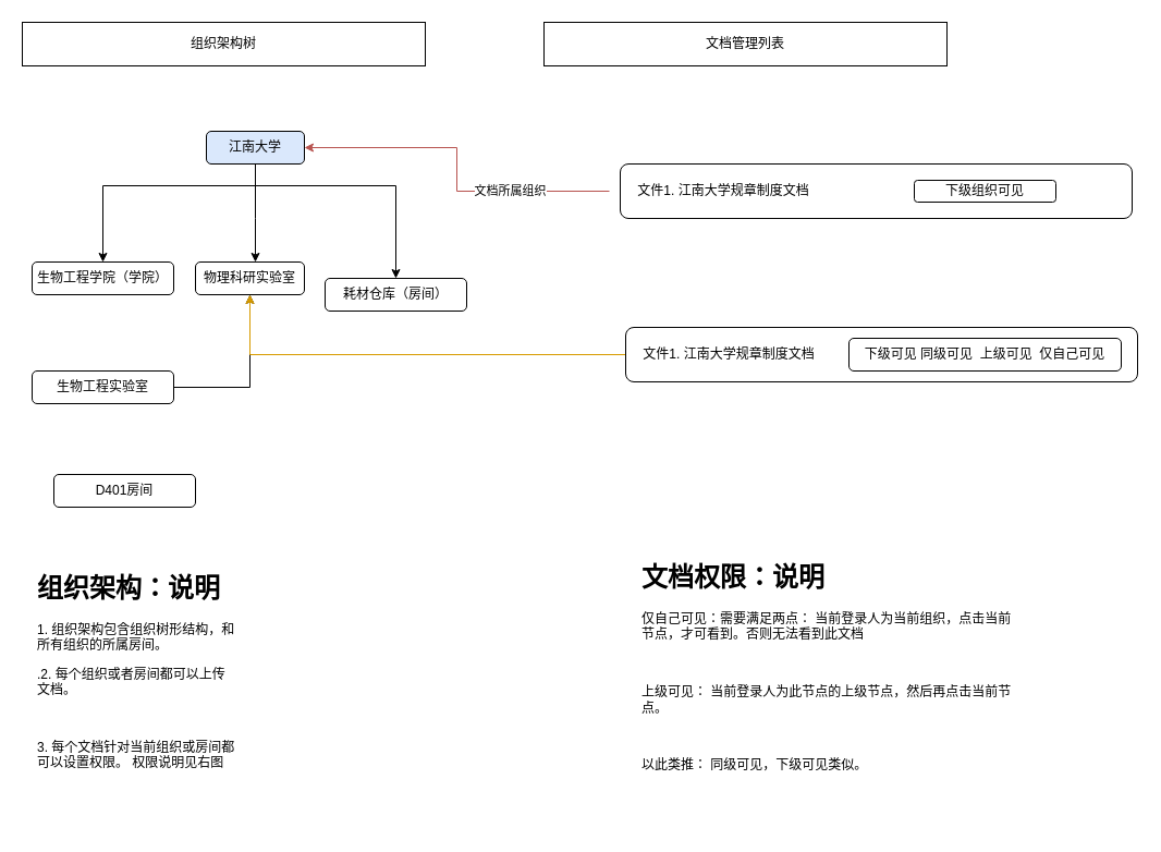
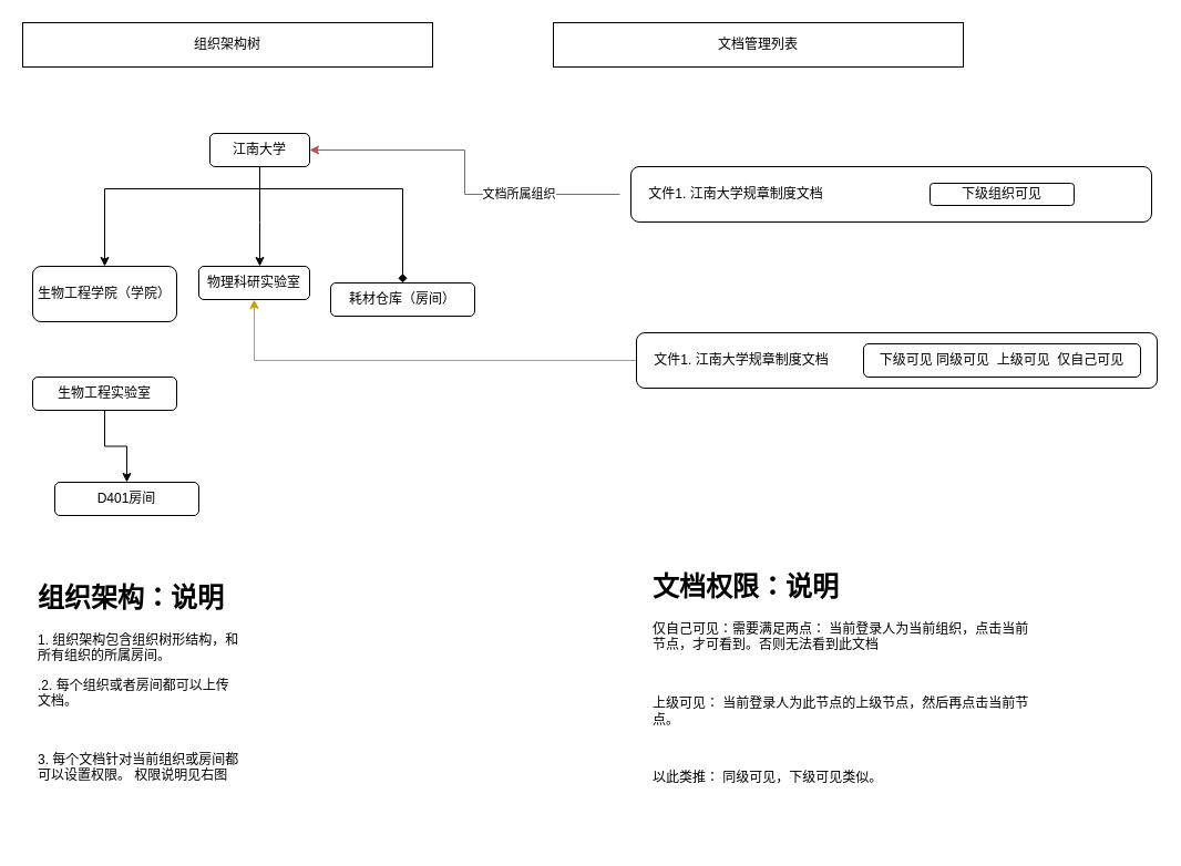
  <mxCell id="0" />
  <mxCell id="1" parent="0" />
  <mxCell id="2" value="" style="rounded=1;whiteSpace=wrap;html=1;" vertex="1" parent="1"><mxGeometry x="569" y="150" width="470" height="50" as="geometry" /></mxCell>
  <mxCell id="3" value="" style="edgeStyle=orthogonalEdgeStyle;rounded=0;orthogonalLoop=1;jettySize=auto;html=1;" edge="1" parent="1" source="6" target="9"><mxGeometry relative="1" as="geometry"><Array as="points"><mxPoint x="234" y="170" /><mxPoint x="94" y="170" /></Array></mxGeometry></mxCell>
  <mxCell id="4" value="" style="edgeStyle=orthogonalEdgeStyle;rounded=0;orthogonalLoop=1;jettySize=auto;html=1;" edge="1" parent="1" source="6" target="8"><mxGeometry relative="1" as="geometry"><Array as="points"><mxPoint x="234" y="200" /><mxPoint x="234" y="200" /></Array></mxGeometry></mxCell>
- <mxCell id="5" value="" style="edgeStyle=orthogonalEdgeStyle;rounded=0;orthogonalLoop=1;jettySize=auto;html=1;" edge="1" parent="1" source="6" target="7"><mxGeometry relative="1" as="geometry"><Array as="points"><mxPoint x="234" y="170" /><mxPoint x="363" y="170" /></Array></mxGeometry></mxCell>
- <mxCell id="6" value="江南大学" style="rounded=1;whiteSpace=wrap;html=1;fillColor=#dae8fc;" vertex="1" parent="1"><mxGeometry x="189" y="120" width="90" height="30" as="geometry" /></mxCell>
+ <mxCell id="5" value="" style="edgeStyle=orthogonalEdgeStyle;rounded=0;orthogonalLoop=1;jettySize=auto;html=1;endArrow=diamond;" edge="1" parent="1" source="6" target="7"><mxGeometry relative="1" as="geometry"><Array as="points"><mxPoint x="234" y="170" /><mxPoint x="363" y="170" /></Array></mxGeometry></mxCell>
+ <mxCell id="6" value="江南大学" style="rounded=1;whiteSpace=wrap;html=1;" vertex="1" parent="1"><mxGeometry x="189" y="120" width="90" height="30" as="geometry" /></mxCell>
  <mxCell id="7" value="耗材仓库（房间）" style="rounded=1;whiteSpace=wrap;html=1;" vertex="1" parent="1"><mxGeometry x="298" y="255" width="130" height="30" as="geometry" /></mxCell>
  <mxCell id="8" value="物理科研实验室" style="rounded=1;whiteSpace=wrap;html=1;" vertex="1" parent="1"><mxGeometry x="179" y="240" width="100" height="30" as="geometry" /></mxCell>
- <mxCell id="9" value="生物工程学院（学院）" style="rounded=1;whiteSpace=wrap;html=1;" vertex="1" parent="1"><mxGeometry x="29" y="240" width="130" height="30" as="geometry" /></mxCell>
- <mxCell id="10" value="" style="edgeStyle=orthogonalEdgeStyle;rounded=0;orthogonalLoop=1;jettySize=auto;html=1;" edge="1" parent="1" source="11" target="8"><mxGeometry relative="1" as="geometry" /></mxCell>
+ <mxCell id="9" value="生物工程学院（学院）" style="rounded=1;whiteSpace=wrap;html=1;" vertex="1" parent="1"><mxGeometry x="29" y="240" width="130" height="50" as="geometry" /></mxCell>
+ <mxCell id="10" value="" style="edgeStyle=orthogonalEdgeStyle;rounded=0;orthogonalLoop=1;jettySize=auto;html=1;" edge="1" parent="1" source="11" target="12"><mxGeometry relative="1" as="geometry" /></mxCell>
  <mxCell id="11" value="生物工程实验室" style="rounded=1;whiteSpace=wrap;html=1;" vertex="1" parent="1"><mxGeometry x="29" y="340" width="130" height="30" as="geometry" /></mxCell>
  <mxCell id="12" value="D401房间" style="rounded=1;whiteSpace=wrap;html=1;" vertex="1" parent="1"><mxGeometry x="49" y="435" width="130" height="30" as="geometry" /></mxCell>
  <mxCell id="13" value="组织架构树" style="rounded=0;whiteSpace=wrap;html=1;" vertex="1" parent="1"><mxGeometry x="20" y="20" width="370" height="40" as="geometry" /></mxCell>
  <mxCell id="14" value="文档管理列表" style="rounded=0;whiteSpace=wrap;html=1;" vertex="1" parent="1"><mxGeometry x="499" y="20" width="370" height="40" as="geometry" /></mxCell>
  <mxCell id="15" style="edgeStyle=orthogonalEdgeStyle;rounded=0;orthogonalLoop=1;jettySize=auto;html=1;entryX=1;entryY=0.5;entryDx=0;entryDy=0;fillColor=#f8cecc;strokeColor=#b85450;" edge="1" parent="1" source="17" target="6"><mxGeometry relative="1" as="geometry" /></mxCell>
  <mxCell id="16" value="文档所属组织" style="edgeLabel;html=1;align=center;verticalAlign=middle;resizable=0;points=[];" vertex="1" connectable="0" parent="15"><mxGeometry x="-0.422" y="-1" relative="1" as="geometry"><mxPoint as="offset" /></mxGeometry></mxCell>
  <mxCell id="17" value="文件1. 江南大学规章制度文档" style="text;html=1;strokeColor=none;fillColor=none;align=center;verticalAlign=middle;whiteSpace=wrap;rounded=0;" vertex="1" parent="1"><mxGeometry x="559" y="160" width="210" height="30" as="geometry" /></mxCell>
  <mxCell id="18" value="下级组织可见" style="rounded=1;whiteSpace=wrap;html=1;" vertex="1" parent="1"><mxGeometry x="839" y="165" width="130" height="20" as="geometry" /></mxCell>
  <mxCell id="19" style="edgeStyle=orthogonalEdgeStyle;rounded=0;orthogonalLoop=1;jettySize=auto;html=1;entryX=0.5;entryY=1;entryDx=0;entryDy=0;fillColor=#ffe6cc;strokeColor=#d79b00;" edge="1" parent="1" source="20" target="8"><mxGeometry relative="1" as="geometry" /></mxCell>
  <mxCell id="20" value="" style="rounded=1;whiteSpace=wrap;html=1;" vertex="1" parent="1"><mxGeometry x="574" y="300" width="470" height="50" as="geometry" /></mxCell>
  <mxCell id="21" value="文件1. 江南大学规章制度文档" style="text;html=1;strokeColor=none;fillColor=none;align=center;verticalAlign=middle;whiteSpace=wrap;rounded=0;" vertex="1" parent="1"><mxGeometry x="564" y="310" width="210" height="30" as="geometry" /></mxCell>
  <mxCell id="22" value="下级可见 同级可见&amp;nbsp; 上级可见&amp;nbsp; 仅自己可见" style="rounded=1;whiteSpace=wrap;html=1;" vertex="1" parent="1"><mxGeometry x="779" y="310" width="250" height="30" as="geometry" /></mxCell>
  <mxCell id="23" value="&lt;h1&gt;组织架构：说明&lt;/h1&gt;&lt;p&gt;1. 组织架构包含组织树形结构，和所有组织的所属房间。&lt;/p&gt;&lt;p&gt;.2. 每个组织或者房间都可以上传文档。&lt;/p&gt;&lt;p&gt;&lt;br&gt;&lt;/p&gt;&lt;p&gt;3. 每个文档针对当前组织或房间都可以设置权限。 权限说明见右图&lt;/p&gt;" style="text;html=1;strokeColor=none;fillColor=none;spacing=5;spacingTop=-20;whiteSpace=wrap;overflow=hidden;rounded=0;" vertex="1" parent="1"><mxGeometry x="29" y="520" width="190" height="220" as="geometry" /></mxCell>
  <mxCell id="24" value="&lt;h1&gt;文档权限：说明&lt;/h1&gt;&lt;p&gt;仅自己可见：需要满足两点： 当前登录人为当前组织，点击当前节点，才可看到。否则无法看到此文档&lt;/p&gt;&lt;p&gt;&lt;br&gt;&lt;/p&gt;&lt;p&gt;上级可见： 当前登录人为此节点的上级节点，然后再点击当前节点。&lt;/p&gt;&lt;p&gt;&lt;br&gt;&lt;/p&gt;&lt;p&gt;以此类推： 同级可见，下级可见类似。&lt;/p&gt;&lt;p&gt;&lt;br&gt;&lt;/p&gt;" style="text;html=1;strokeColor=none;fillColor=none;spacing=5;spacingTop=-20;whiteSpace=wrap;overflow=hidden;rounded=0;" vertex="1" parent="1"><mxGeometry x="584" y="510" width="355" height="250" as="geometry" /></mxCell>
